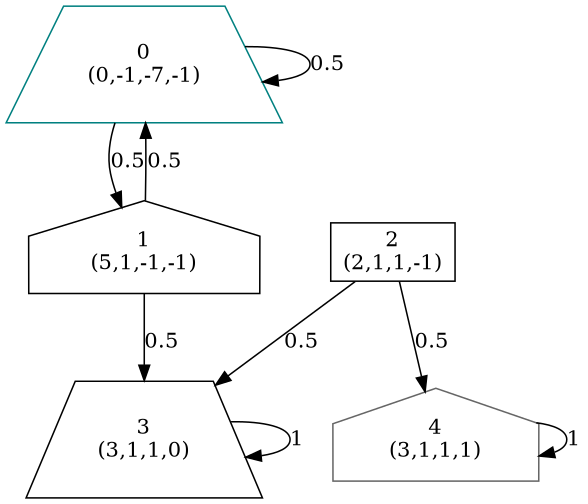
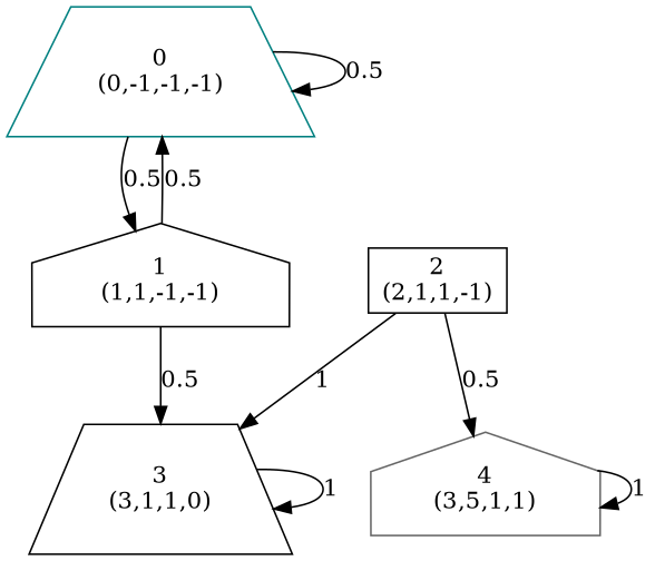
  digraph {
    node [color=black shape=trapezium]
-   n1 [color=teal label="0\n(0,-1,-7,-1)"]
-   n2 [label="1\n(5,1,-1,-1)" shape=house]
+   n1 [color=teal label="0\n(0,-1,-1,-1)"]
+   n2 [label="1\n(1,1,-1,-1)" shape=house]
    n3 [label="3\n(3,1,1,0)"]
    n4 [label="2\n(2,1,1,-1)" shape=box]
-   n5 [color=gray40 label="4\n(3,1,1,1)" shape=house]
+   n5 [color=gray40 label="4\n(3,5,1,1)" shape=house]
    n1 -> n1 [label=0.5]
    n1 -> n2 [label=0.5]
    n2 -> n1 [label=0.5]
    n2 -> n3 [label=0.5]
    n3 -> n3 [label=1]
-   n4 -> n3 [label=0.5]
+   n4 -> n3 [label=1]
    n4 -> n5 [label=0.5]
    n5 -> n5 [label=1]
  }
